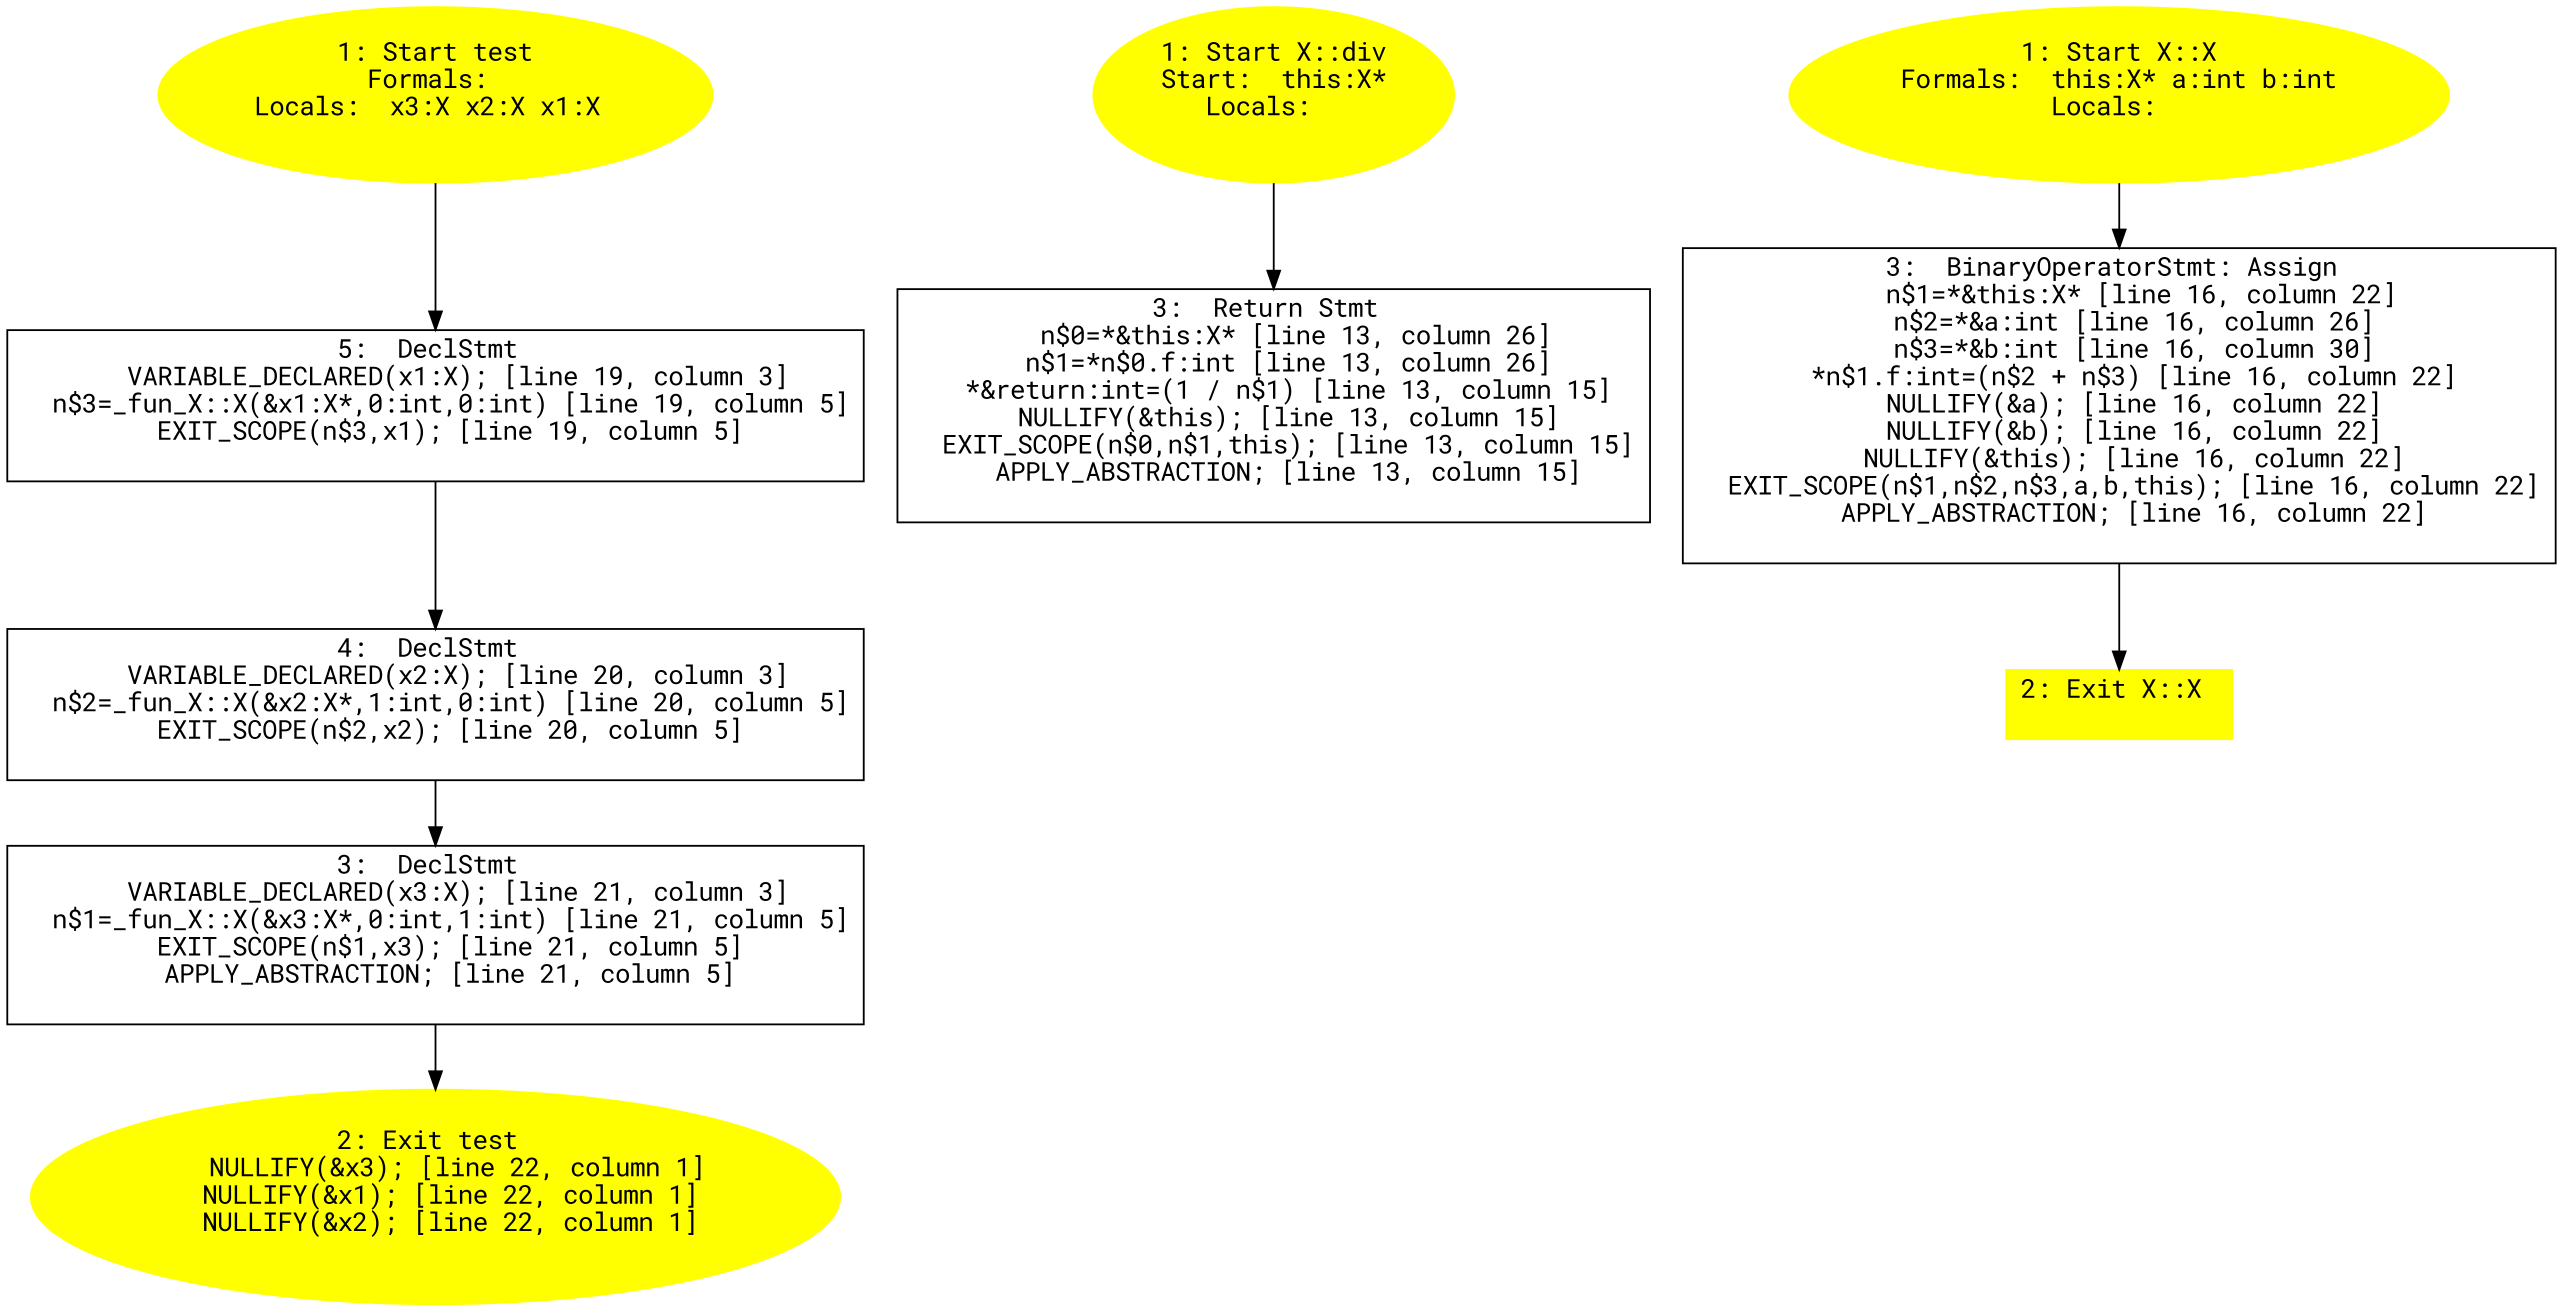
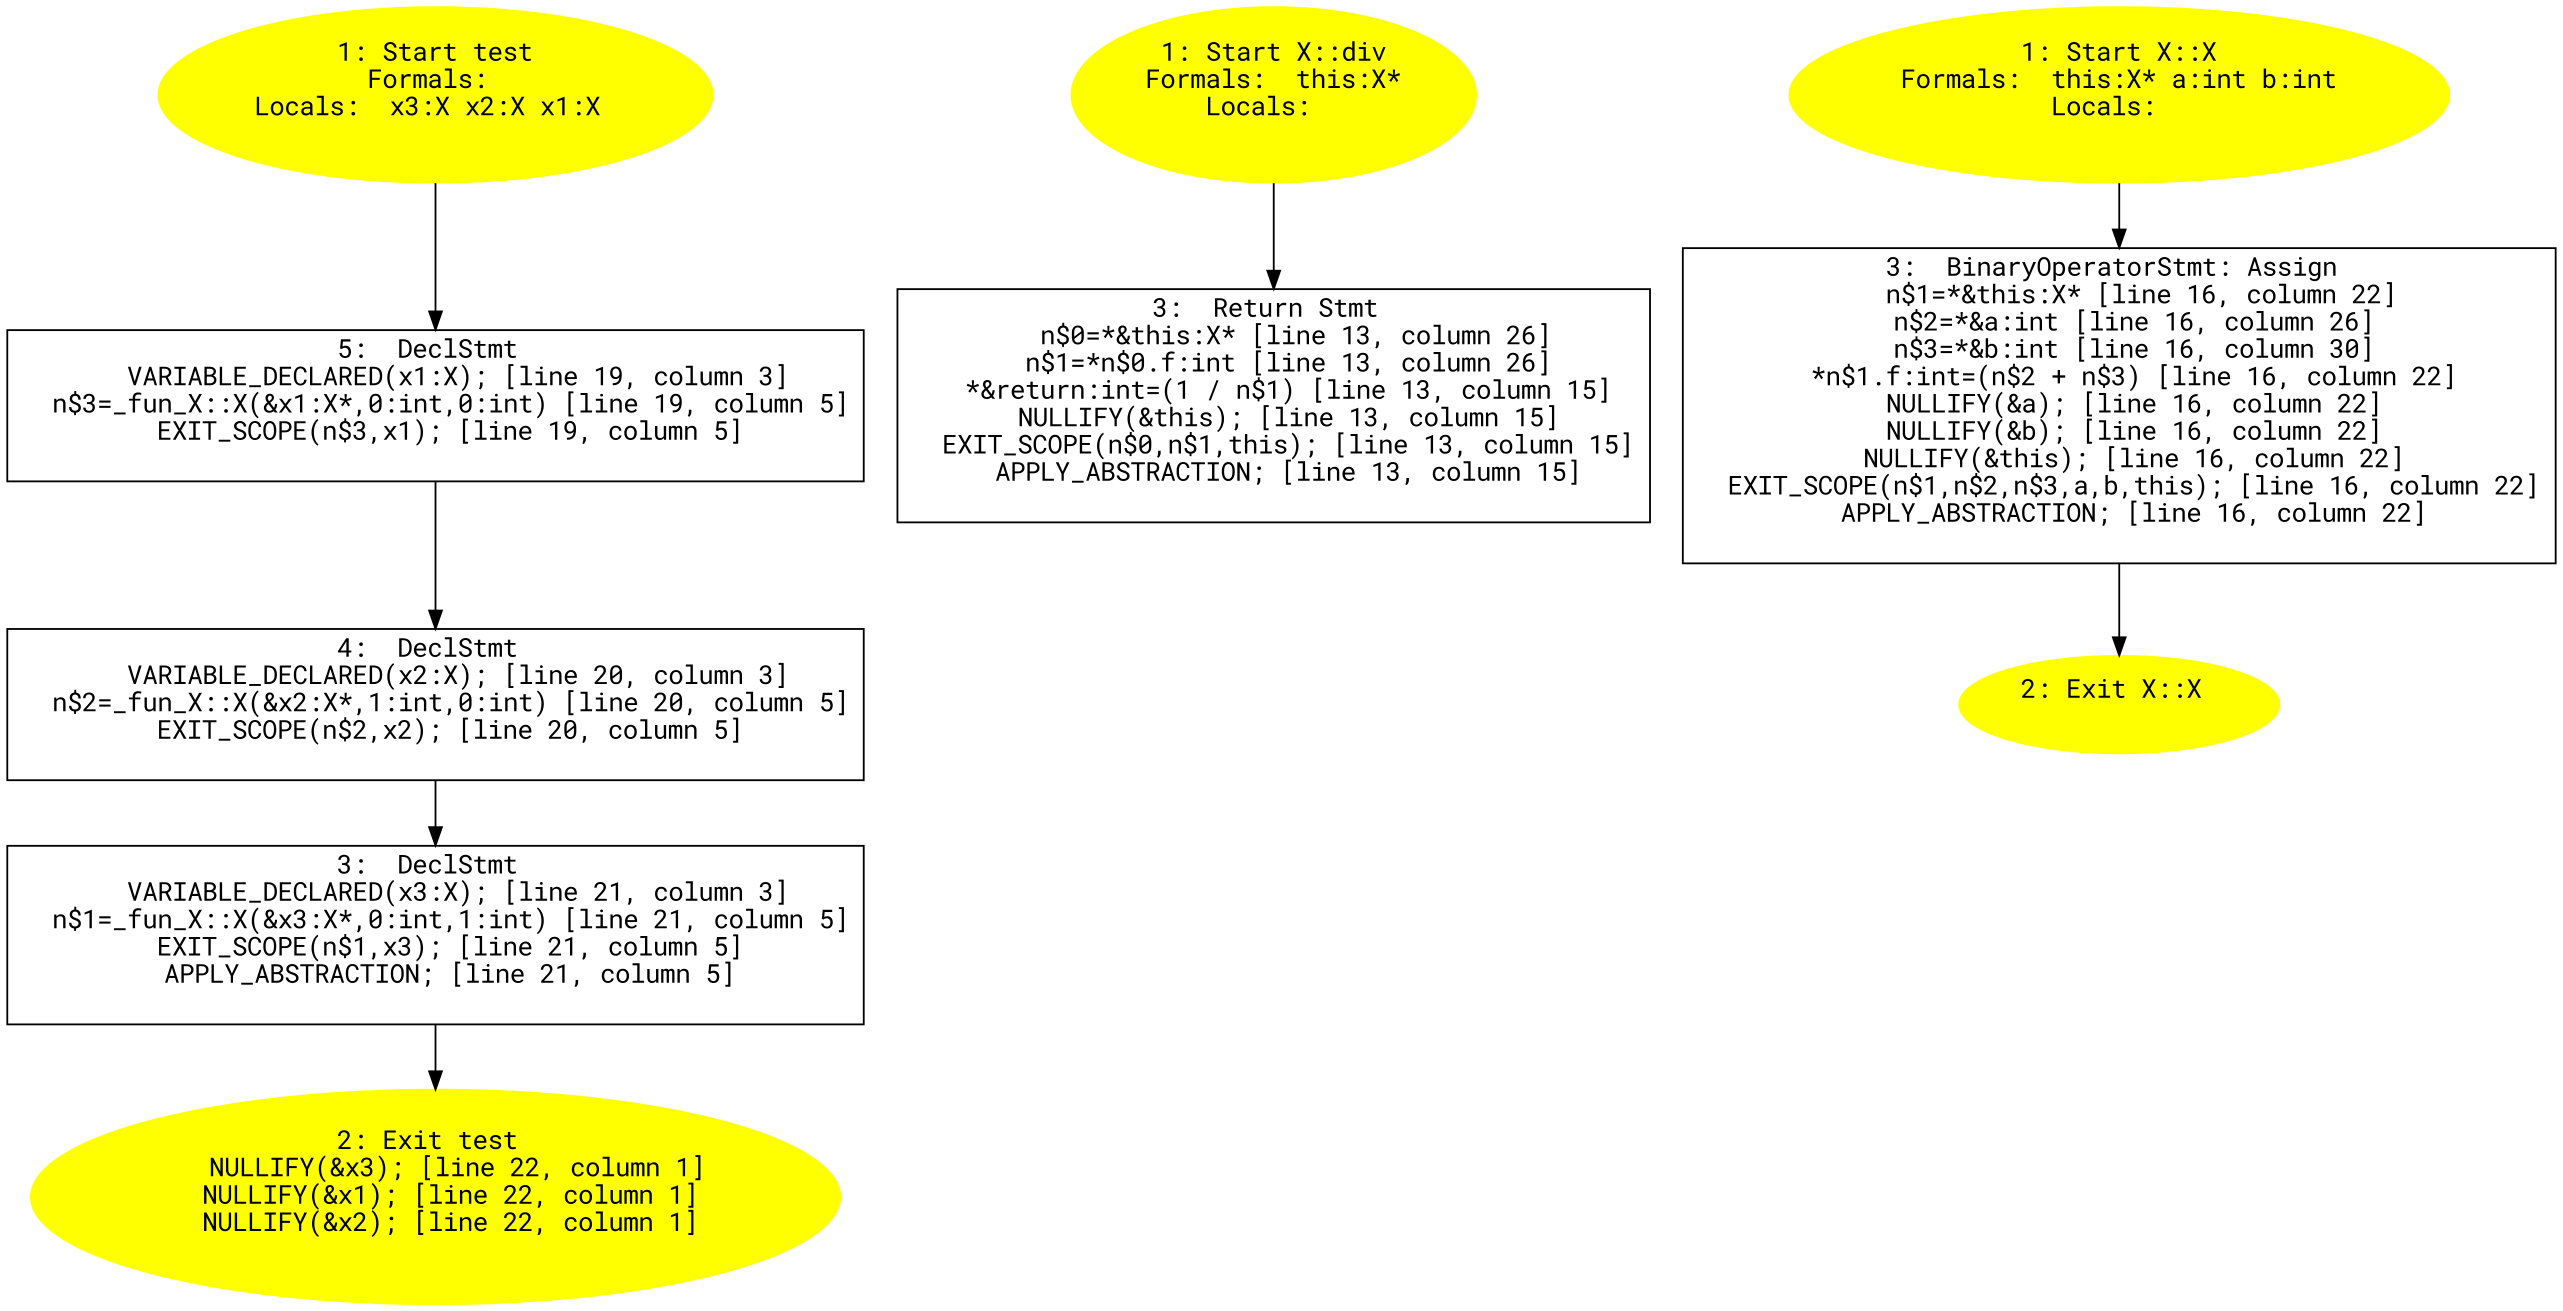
  digraph {
    fontname="Roboto Mono"
    node [fontname="Roboto Mono"]
    edge [fontname="Roboto Mono"]
    n1 [color=yellow label="1: Start test\nFormals: \nLocals:  x3:X x2:X x1:X \n  " style=filled]
    n2 [label="5:  DeclStmt \n   VARIABLE_DECLARED(x1:X); [line 19, column 3]\n  n$3=_fun_X::X(&x1:X*,0:int,0:int) [line 19, column 5]\n  EXIT_SCOPE(n$3,x1); [line 19, column 5]\n " shape=box]
    n3 [label="4:  DeclStmt \n   VARIABLE_DECLARED(x2:X); [line 20, column 3]\n  n$2=_fun_X::X(&x2:X*,1:int,0:int) [line 20, column 5]\n  EXIT_SCOPE(n$2,x2); [line 20, column 5]\n " shape=box]
    n4 [label="3:  DeclStmt \n   VARIABLE_DECLARED(x3:X); [line 21, column 3]\n  n$1=_fun_X::X(&x3:X*,0:int,1:int) [line 21, column 5]\n  EXIT_SCOPE(n$1,x3); [line 21, column 5]\n  APPLY_ABSTRACTION; [line 21, column 5]\n " shape=box]
    n5 [color=yellow label="2: Exit test \n   NULLIFY(&x3); [line 22, column 1]\n  NULLIFY(&x1); [line 22, column 1]\n  NULLIFY(&x2); [line 22, column 1]\n " style=filled]
-   n6 [color=yellow label="1: Start X::div\nStart:  this:X*\nLocals:  \n  " style=filled]
+   n6 [color=yellow label="1: Start X::div\nFormals:  this:X*\nLocals:  \n  " style=filled]
    n7 [label="3:  Return Stmt \n   n$0=*&this:X* [line 13, column 26]\n  n$1=*n$0.f:int [line 13, column 26]\n  *&return:int=(1 / n$1) [line 13, column 15]\n  NULLIFY(&this); [line 13, column 15]\n  EXIT_SCOPE(n$0,n$1,this); [line 13, column 15]\n  APPLY_ABSTRACTION; [line 13, column 15]\n " shape=box]
    n8 [color=yellow label="1: Start X::X\nFormals:  this:X* a:int b:int\nLocals:  \n  " style=filled]
    n9 [label="3:  BinaryOperatorStmt: Assign \n   n$1=*&this:X* [line 16, column 22]\n  n$2=*&a:int [line 16, column 26]\n  n$3=*&b:int [line 16, column 30]\n  *n$1.f:int=(n$2 + n$3) [line 16, column 22]\n  NULLIFY(&a); [line 16, column 22]\n  NULLIFY(&b); [line 16, column 22]\n  NULLIFY(&this); [line 16, column 22]\n  EXIT_SCOPE(n$1,n$2,n$3,a,b,this); [line 16, column 22]\n  APPLY_ABSTRACTION; [line 16, column 22]\n " shape=box]
-   n10 [color=yellow label="2: Exit X::X \n  " style=filled shape=box]
+   n10 [color=yellow label="2: Exit X::X \n  " style=filled]
    n1 -> n2
    n2 -> n3
    n3 -> n4
    n4 -> n5
    n6 -> n7
    n8 -> n9
    n9 -> n10
  }
